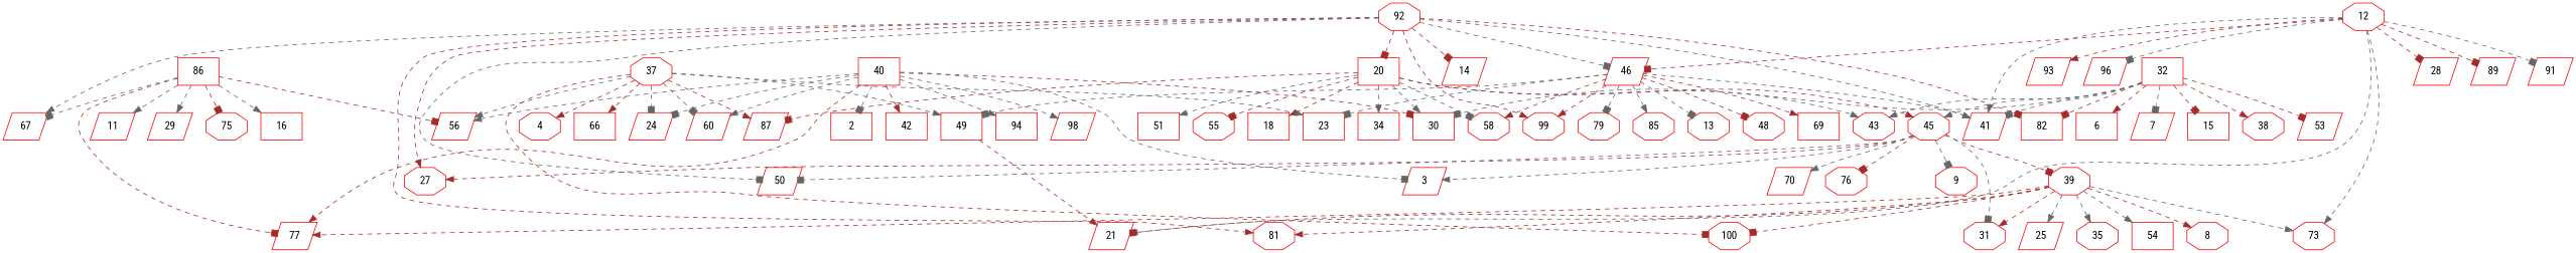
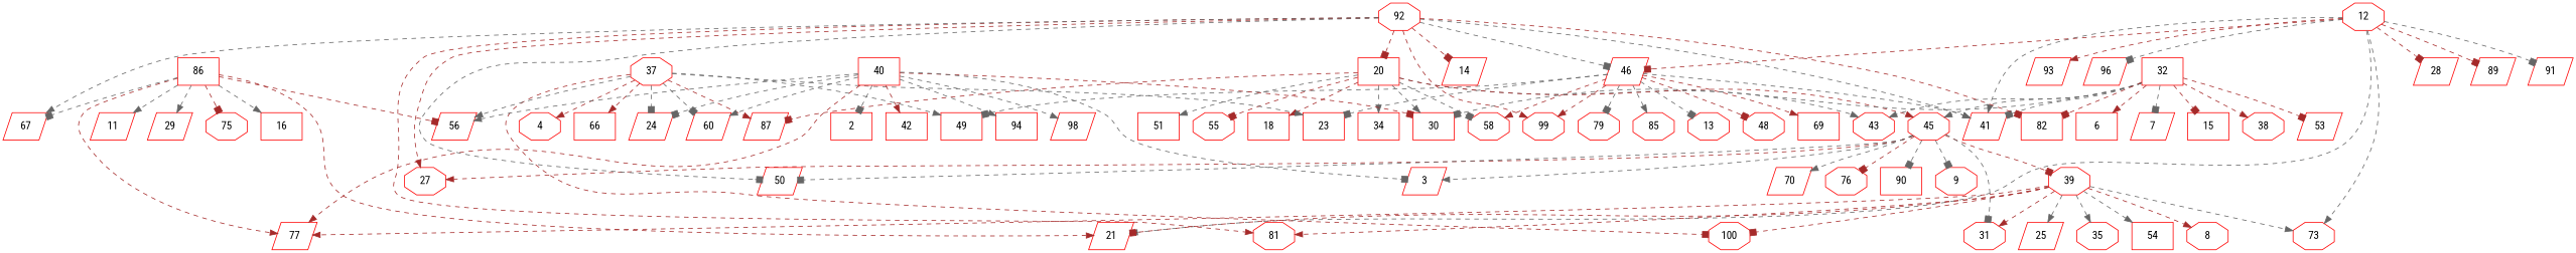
  digraph {
    fontname="Roboto Condensed"
    rankdir=TB
    node [color=Red fontname="Roboto Condensed" shape=octagon]
    edge [arrowhead=normal color=gray40 fontname="Roboto Condensed" style=dashed]
    n1 [label=12]
    21 [shape=parallelogram]
    28 [shape=parallelogram]
    41 [shape=parallelogram]
    46 [shape=parallelogram]
    73
    89 [shape=parallelogram]
    91 [shape=parallelogram]
    93 [shape=parallelogram]
    96 [shape=parallelogram]
    58
    23 [shape=box]
    49 [shape=box]
    13
    48
    69 [shape=box]
    79
    85
    99
    20 [shape=box]
    18 [shape=box]
    30 [shape=box]
    34 [shape=box]
    43
    45
    51 [shape=box]
    55
    87 [shape=parallelogram]
    39
    31
    3 [shape=parallelogram]
    9
    n33 [label=70 shape=parallelogram]
    27
    50 [shape=parallelogram]
    n36 [label=76]
+   90 [shape=box]
    53 [shape=parallelogram]
    100
    8
    25 [shape=parallelogram]
    35
    54 [shape=box]
    77 [shape=parallelogram]
    81
    32 [shape=box]
    6 [shape=box]
    7 [shape=parallelogram]
    15 [shape=box]
    38
    82 [shape=box]
    37
    4
    24 [shape=parallelogram]
    56 [shape=parallelogram]
    60 [shape=parallelogram]
    66 [shape=box]
    16 [shape=box]
    40 [shape=box]
    2 [shape=box]
    42 [shape=box]
    94 [shape=box]
    98 [shape=parallelogram]
    86 [shape=box]
    11 [shape=parallelogram]
    29 [shape=parallelogram]
    67 [shape=parallelogram]
    75
    92
    14 [shape=parallelogram]
    n1 -> 21
    n1 -> 28 [arrowhead=box color=brown]
    n1 -> 41
    n1 -> 46 [arrowhead=box color=brown]
    n1 -> 73
    n1 -> 89 [arrowhead=box color=brown]
    n1 -> 91 [arrowhead=box]
    n1 -> 93 [color=brown]
    n1 -> 96 [arrowhead=box]
    46 -> 41
    46 -> 58 [color=brown]
    46 -> 23 [arrowhead=box]
    46 -> 49 [arrowhead=box]
    46 -> 13 [arrowhead=box]
    46 -> 48 [arrowhead=box color=brown]
    46 -> 69 [color=brown]
    46 -> 79 [arrowhead=box]
    46 -> 85
    46 -> 99 [color=brown]
    20 -> 58 [arrowhead=box]
    20 -> 18 [color=brown]
    20 -> 30
    20 -> 34
    20 -> 43
    20 -> 45 [color=brown]
    20 -> 51
    20 -> 55 [arrowhead=box color=brown]
    20 -> 87 [arrowhead=box color=brown]
    45 -> 39 [arrowhead=box color=brown]
    45 -> 31 [arrowhead=box]
    45 -> 3
    45 -> 9 [arrowhead=box]
    45 -> n33
    45 -> 27 [color=brown]
    45 -> 50 [arrowhead=box]
    45 -> n36 [arrowhead=box color=brown]
+   45 -> 90 [arrowhead=box]
    39 -> 21 [arrowhead=box color=brown]
    39 -> 73
    39 -> 31 [color=brown]
    39 -> 100 [arrowhead=box color=brown]
    39 -> 8 [color=brown]
    39 -> 25
    39 -> 35
    39 -> 54
    39 -> 77 [color=brown]
    39 -> 81 [color=brown]
    32 -> 41 [arrowhead=box]
    32 -> 30 [arrowhead=box]
    32 -> 43
    32 -> 45
    32 -> 53 [arrowhead=box color=brown]
    32 -> 6 [color=brown]
    32 -> 7 [arrowhead=box]
    32 -> 15 [arrowhead=box color=brown]
    32 -> 38 [color=brown]
    32 -> 82 [arrowhead=box color=brown]
    37 -> 23
    37 -> 49
    37 -> 87 [color=brown]
    37 -> 100 [arrowhead=box color=brown]
    37 -> 4 [color=brown]
    37 -> 24 [arrowhead=box]
    37 -> 56
    37 -> 60 [arrowhead=box]
    37 -> 66 [color=brown]
    40 -> 30 [arrowhead=box color=brown]
    40 -> 3 [arrowhead=box]
    40 -> 77 [color=brown]
    40 -> 24 [arrowhead=box]
    40 -> 56
    40 -> 60
    40 -> 2 [arrowhead=box]
    40 -> 42 [color=brown]
    40 -> 94
    40 -> 98
-   49 -> 21 [color=brown]
-   86 -> 77 [arrowhead=box color=brown]
+   86 -> 21 [color=brown]
+   86 -> 77 [color=brown]
    86 -> 56 [arrowhead=box color=brown]
    86 -> 16
    86 -> 11
    86 -> 29
    86 -> 67 [arrowhead=box]
    86 -> 75 [arrowhead=box color=brown]
    92 -> 41
    92 -> 46 [arrowhead=box]
    92 -> 99 [color=brown]
    92 -> 20 [arrowhead=box color=brown]
    92 -> 27 [color=brown]
    92 -> 50 [arrowhead=box]
    92 -> 81 [color=brown]
    92 -> 82 [arrowhead=box color=brown]
    92 -> 67
    92 -> 14 [arrowhead=box color=brown]
  }
